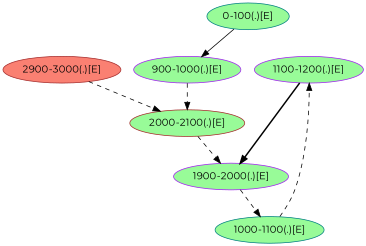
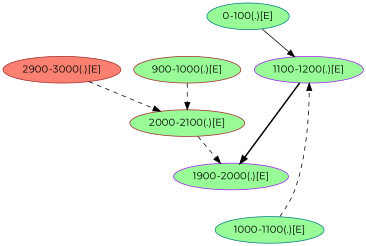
  strict digraph {
    fontname=Montserrat
    node [color=brown data="[ID=G1.1,cov=0.10,+]" fillcolor=palegreen fontname=Montserrat style=filled]
    edge [fontname=Montserrat style=dashed]
    "1100-1200(.)[E]" [color=purple]
    "1900-2000(.)[E]" [color=purple data="[ID=G1.1,cov=0.10,+],[ID=G2.1,cov=0.10,-]"]
    "1000-1100(.)[E]" [color=teal data="[ID=G1.1,cov=0.10,+],[ID=G2.1,cov=0.10,-]"]
    "2000-2100(.)[E]" [data="[ID=G2.1,cov=0.10,-]"]
    "2900-3000(.)[E]" [data="[ID=G2.1,cov=0.10,-]" fillcolor=salmon]
    "0-100(.)[E]" [color=teal]
-   "900-1000(.)[E]" [color=purple]
+   "900-1000(.)[E]"
    "1100-1200(.)[E]" -> "1900-2000(.)[E]" [style=bold]
-   "1900-2000(.)[E]" -> "1000-1100(.)[E]"
    "1000-1100(.)[E]" -> "1100-1200(.)[E]"
    "2000-2100(.)[E]" -> "1900-2000(.)[E]"
    "2900-3000(.)[E]" -> "2000-2100(.)[E]"
-   "0-100(.)[E]" -> "900-1000(.)[E]" [style=solid]
+   "0-100(.)[E]" -> "1100-1200(.)[E]" [style=solid]
    "900-1000(.)[E]" -> "2000-2100(.)[E]"
  }
